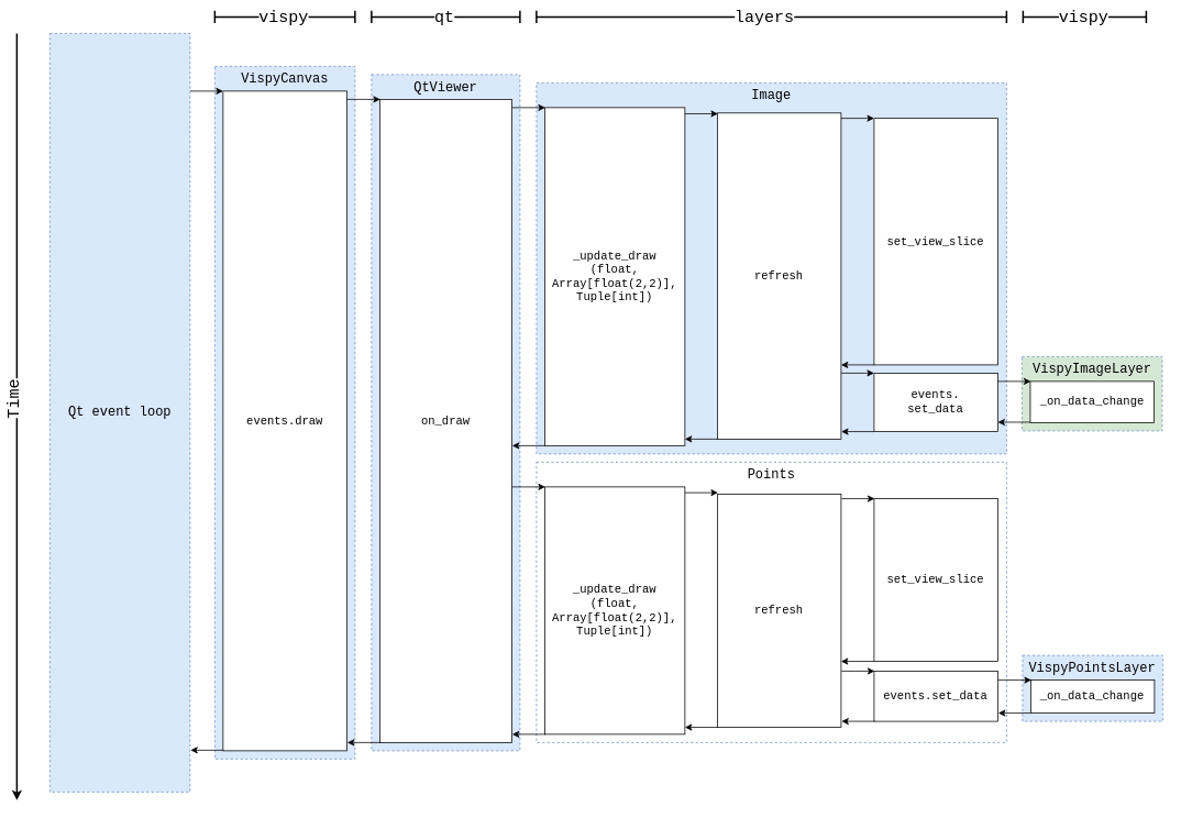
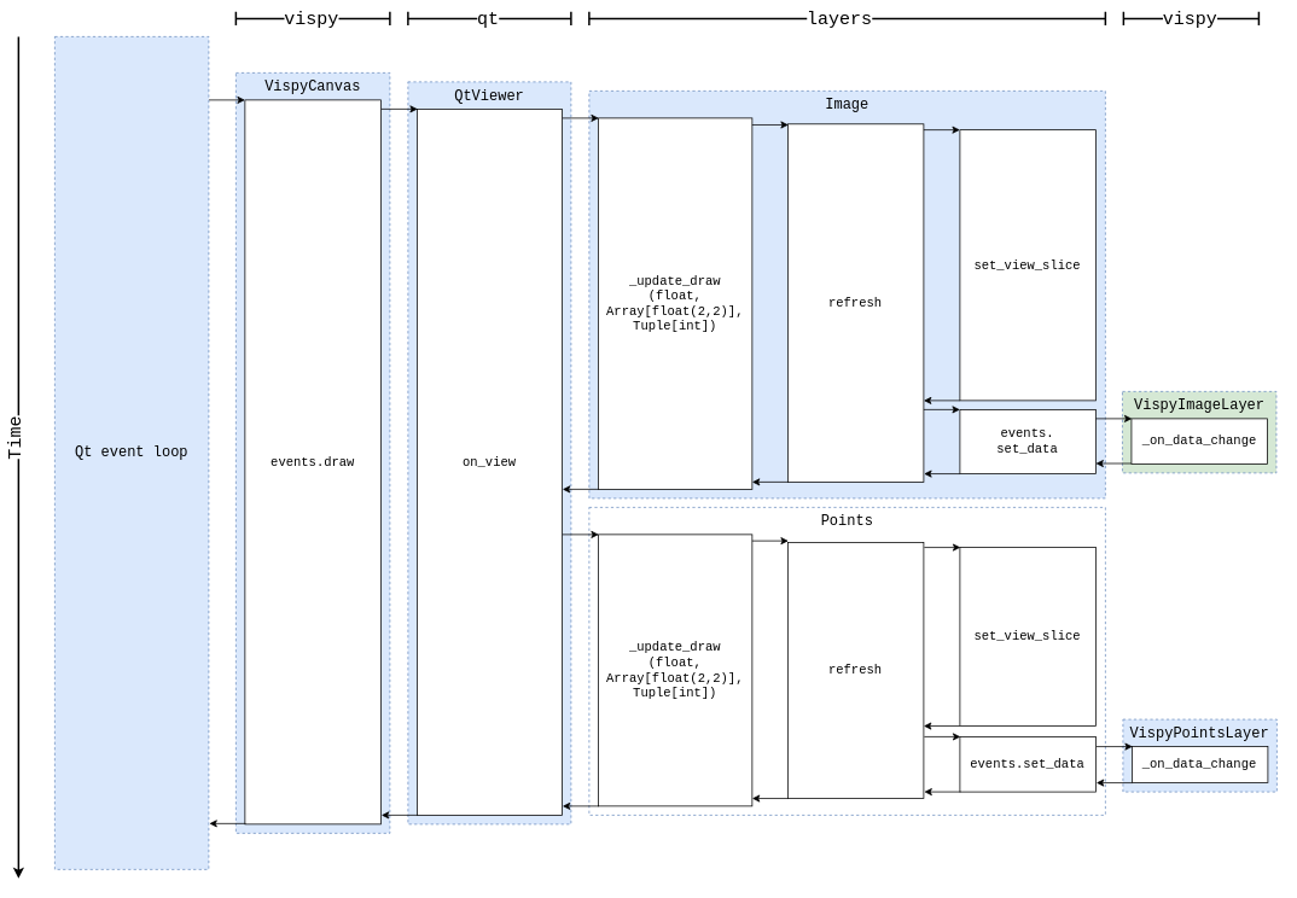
  <mxCell id="0" />
  <mxCell id="1" parent="0" />
  <mxCell id="2" value="VispyPointsLayer" style="rounded=0;whiteSpace=wrap;html=1;verticalAlign=top;align=center;spacingLeft=0;spacingTop=0;dashed=1;fillColor=#dae8fc;strokeColor=#6c8ebf;fontSize=16;fontFamily=Courier New;" parent="1" vertex="1"><mxGeometry x="1239.38" y="794.29" width="170" height="80" as="geometry" /></mxCell>
  <mxCell id="3" value="VispyImageLayer" style="rounded=0;whiteSpace=wrap;html=1;verticalAlign=top;align=center;spacingLeft=0;spacingTop=0;dashed=1;fillColor=#d5e8d4;strokeColor=#6c8ebf;fontSize=16;fontFamily=Courier New;" parent="1" vertex="1"><mxGeometry x="1238.76" y="432.02" width="170" height="90" as="geometry" /></mxCell>
  <mxCell id="4" value="QtViewer" style="rounded=0;whiteSpace=wrap;html=1;verticalAlign=top;align=center;spacingLeft=0;spacingTop=0;dashed=1;fillColor=#dae8fc;strokeColor=#6c8ebf;fontSize=16;fontFamily=Courier New;" parent="1" vertex="1"><mxGeometry x="450" y="90" width="180" height="820" as="geometry" /></mxCell>
- <mxCell id="5" value="on_draw" style="rounded=0;whiteSpace=wrap;html=1;fontSize=14;fontFamily=Courier New;" parent="1" vertex="1"><mxGeometry x="460" y="120" width="160" height="780" as="geometry" /></mxCell>
+ <mxCell id="5" value="on_view" style="rounded=0;whiteSpace=wrap;html=1;fontSize=14;fontFamily=Courier New;" parent="1" vertex="1"><mxGeometry x="460" y="120" width="160" height="780" as="geometry" /></mxCell>
  <mxCell id="6" value="VispyCanvas" style="rounded=0;whiteSpace=wrap;html=1;verticalAlign=top;align=center;spacingLeft=0;spacingTop=0;dashed=1;fillColor=#dae8fc;strokeColor=#6c8ebf;fontSize=16;fontFamily=Courier New;" parent="1" vertex="1"><mxGeometry x="260" y="80" width="170" height="840" as="geometry" /></mxCell>
  <mxCell id="7" value="events.draw" style="rounded=0;whiteSpace=wrap;html=1;fontSize=14;fontFamily=Courier New;" parent="1" vertex="1"><mxGeometry x="270" y="110" width="150" height="800" as="geometry" /></mxCell>
  <mxCell id="8" value="Image" style="rounded=0;whiteSpace=wrap;html=1;verticalAlign=top;align=center;spacingLeft=0;spacingTop=0;dashed=1;fillColor=#dae8fc;strokeColor=#6c8ebf;fontSize=16;fontFamily=Courier New;" parent="1" vertex="1"><mxGeometry x="650" y="100" width="570" height="450" as="geometry" /></mxCell>
  <mxCell id="9" value="_update_draw&lt;br style=&quot;font-size: 14px;&quot;&gt;(float, Array[float(2,2)], Tuple[int])" style="rounded=0;whiteSpace=wrap;html=1;fontSize=14;fontFamily=Courier New;" parent="1" vertex="1"><mxGeometry x="660" y="130" width="170" height="410" as="geometry" /></mxCell>
  <mxCell id="10" value="refresh" style="rounded=0;whiteSpace=wrap;html=1;fontSize=14;fontFamily=Courier New;" parent="1" vertex="1"><mxGeometry x="869.38" y="136.56" width="150" height="395.46" as="geometry" /></mxCell>
  <mxCell id="11" value="set_view_slice" style="rounded=0;whiteSpace=wrap;html=1;fontSize=14;fontFamily=Courier New;" parent="1" vertex="1"><mxGeometry x="1059.38" y="143.02" width="150" height="299" as="geometry" /></mxCell>
  <mxCell id="12" value="events.&lt;br style=&quot;font-size: 14px;&quot;&gt;set_data" style="rounded=0;whiteSpace=wrap;html=1;fontSize=14;fontFamily=Courier New;" parent="1" vertex="1"><mxGeometry x="1059.38" y="452.02" width="150" height="70.91" as="geometry" /></mxCell>
  <mxCell id="13" value="" style="endArrow=classic;html=1;rounded=0;fontFamily=Courier New;" parent="1" edge="1"><mxGeometry width="50" height="50" relative="1" as="geometry"><mxPoint x="230" y="110" as="sourcePoint" /><mxPoint x="270" y="110" as="targetPoint" /></mxGeometry></mxCell>
  <mxCell id="14" value="" style="endArrow=classic;html=1;rounded=0;fontFamily=Courier New;" parent="1" edge="1"><mxGeometry width="50" height="50" relative="1" as="geometry"><mxPoint x="420.62" y="120" as="sourcePoint" /><mxPoint x="460.62" y="120" as="targetPoint" /></mxGeometry></mxCell>
  <mxCell id="15" value="" style="endArrow=classic;html=1;rounded=0;fontFamily=Courier New;" parent="1" edge="1"><mxGeometry width="50" height="50" relative="1" as="geometry"><mxPoint x="620.62" y="130" as="sourcePoint" /><mxPoint x="660.62" y="130" as="targetPoint" /></mxGeometry></mxCell>
  <mxCell id="16" value="" style="endArrow=classic;html=1;rounded=0;fontFamily=Courier New;" parent="1" edge="1"><mxGeometry width="50" height="50" relative="1" as="geometry"><mxPoint x="830" y="137.47" as="sourcePoint" /><mxPoint x="870" y="137.47" as="targetPoint" /></mxGeometry></mxCell>
  <mxCell id="17" value="" style="endArrow=classic;html=1;rounded=0;fontFamily=Courier New;" parent="1" edge="1"><mxGeometry width="50" height="50" relative="1" as="geometry"><mxPoint x="1209.38" y="462.02" as="sourcePoint" /><mxPoint x="1249.38" y="462.02" as="targetPoint" /></mxGeometry></mxCell>
  <mxCell id="18" value="" style="endArrow=classic;html=1;rounded=0;fontFamily=Courier New;" parent="1" edge="1"><mxGeometry width="50" height="50" relative="1" as="geometry"><mxPoint x="1249.38" y="511.52" as="sourcePoint" /><mxPoint x="1209.38" y="511.52" as="targetPoint" /></mxGeometry></mxCell>
  <mxCell id="19" value="" style="endArrow=classic;html=1;rounded=0;fontFamily=Courier New;" parent="1" edge="1"><mxGeometry width="50" height="50" relative="1" as="geometry"><mxPoint x="870" y="532.02" as="sourcePoint" /><mxPoint x="830" y="532.02" as="targetPoint" /></mxGeometry></mxCell>
  <mxCell id="20" value="" style="endArrow=classic;html=1;rounded=0;fontFamily=Courier New;" parent="1" edge="1"><mxGeometry width="50" height="50" relative="1" as="geometry"><mxPoint x="660.62" y="540" as="sourcePoint" /><mxPoint x="620.62" y="540" as="targetPoint" /></mxGeometry></mxCell>
  <mxCell id="21" value="" style="endArrow=classic;html=1;rounded=0;fontFamily=Courier New;" parent="1" edge="1"><mxGeometry width="50" height="50" relative="1" as="geometry"><mxPoint x="460.63" y="900" as="sourcePoint" /><mxPoint x="420.63" y="900" as="targetPoint" /></mxGeometry></mxCell>
  <mxCell id="22" value="" style="endArrow=classic;html=1;rounded=0;fontFamily=Courier New;" parent="1" edge="1"><mxGeometry width="50" height="50" relative="1" as="geometry"><mxPoint x="270.63" y="909.31" as="sourcePoint" /><mxPoint x="230.63" y="909.31" as="targetPoint" /></mxGeometry></mxCell>
  <mxCell id="23" value="Points" style="rounded=0;whiteSpace=wrap;html=1;verticalAlign=top;align=center;spacingLeft=0;spacingTop=0;dashed=1;fillColor=#ffffff;strokeColor=#6c8ebf;fontSize=16;fontFamily=Courier New;" parent="1" vertex="1"><mxGeometry x="650" y="560" width="570" height="340" as="geometry" /></mxCell>
  <mxCell id="24" value="&lt;div&gt;_update_draw&lt;/div&gt;&lt;div&gt;(float, Array[float(2,2)], Tuple[int])&lt;/div&gt;" style="rounded=0;whiteSpace=wrap;html=1;fontSize=14;fontFamily=Courier New;" parent="1" vertex="1"><mxGeometry x="660" y="590" width="170" height="300" as="geometry" /></mxCell>
  <mxCell id="25" value="refresh" style="rounded=0;whiteSpace=wrap;html=1;fontSize=14;fontFamily=Courier New;" parent="1" vertex="1"><mxGeometry x="869.38" y="598.83" width="150" height="282.73" as="geometry" /></mxCell>
  <mxCell id="26" value="set_view_slice" style="rounded=0;whiteSpace=wrap;html=1;fontSize=14;fontFamily=Courier New;" parent="1" vertex="1"><mxGeometry x="1059.38" y="604.29" width="150" height="197.27" as="geometry" /></mxCell>
  <mxCell id="27" value="events.set_data" style="rounded=0;whiteSpace=wrap;html=1;fontSize=14;fontFamily=Courier New;" parent="1" vertex="1"><mxGeometry x="1059.38" y="813.38" width="150" height="60.91" as="geometry" /></mxCell>
  <mxCell id="28" value="" style="endArrow=classic;html=1;rounded=0;fontFamily=Courier New;" parent="1" edge="1"><mxGeometry width="50" height="50" relative="1" as="geometry"><mxPoint x="830" y="597.01" as="sourcePoint" /><mxPoint x="870" y="597.01" as="targetPoint" /></mxGeometry></mxCell>
  <mxCell id="29" value="" style="endArrow=classic;html=1;rounded=0;fontFamily=Courier New;" parent="1" edge="1"><mxGeometry width="50" height="50" relative="1" as="geometry"><mxPoint x="1020" y="604.29" as="sourcePoint" /><mxPoint x="1060" y="604.29" as="targetPoint" /></mxGeometry></mxCell>
  <mxCell id="30" value="" style="endArrow=classic;html=1;rounded=0;fontFamily=Courier New;" parent="1" edge="1"><mxGeometry width="50" height="50" relative="1" as="geometry"><mxPoint x="1210" y="824.29" as="sourcePoint" /><mxPoint x="1250" y="824.29" as="targetPoint" /></mxGeometry></mxCell>
  <mxCell id="31" value="" style="endArrow=classic;html=1;rounded=0;fontFamily=Courier New;" parent="1" edge="1"><mxGeometry width="50" height="50" relative="1" as="geometry"><mxPoint x="1250" y="864.29" as="sourcePoint" /><mxPoint x="1210" y="864.29" as="targetPoint" /></mxGeometry></mxCell>
  <mxCell id="32" value="" style="endArrow=classic;html=1;rounded=0;fontFamily=Courier New;" parent="1" edge="1"><mxGeometry width="50" height="50" relative="1" as="geometry"><mxPoint x="1060" y="874.29" as="sourcePoint" /><mxPoint x="1020" y="874.29" as="targetPoint" /></mxGeometry></mxCell>
  <mxCell id="33" value="" style="endArrow=classic;html=1;rounded=0;fontFamily=Courier New;" parent="1" edge="1"><mxGeometry width="50" height="50" relative="1" as="geometry"><mxPoint x="1020" y="813.38" as="sourcePoint" /><mxPoint x="1060" y="813.38" as="targetPoint" /></mxGeometry></mxCell>
  <mxCell id="34" value="" style="endArrow=classic;html=1;rounded=0;fontFamily=Courier New;" parent="1" edge="1"><mxGeometry width="50" height="50" relative="1" as="geometry"><mxPoint x="870" y="881.56" as="sourcePoint" /><mxPoint x="830" y="881.56" as="targetPoint" /></mxGeometry></mxCell>
  <mxCell id="35" value="" style="endArrow=classic;html=1;rounded=0;fontFamily=Courier New;" parent="1" edge="1"><mxGeometry width="50" height="50" relative="1" as="geometry"><mxPoint x="1059.38" y="801.56" as="sourcePoint" /><mxPoint x="1019.38" y="801.56" as="targetPoint" /></mxGeometry></mxCell>
  <mxCell id="36" value="" style="endArrow=classic;html=1;rounded=0;fontFamily=Courier New;" parent="1" edge="1"><mxGeometry width="50" height="50" relative="1" as="geometry"><mxPoint x="660.62" y="890" as="sourcePoint" /><mxPoint x="620.62" y="890" as="targetPoint" /></mxGeometry></mxCell>
  <mxCell id="37" value="" style="endArrow=classic;html=1;rounded=0;fontFamily=Courier New;" parent="1" edge="1"><mxGeometry width="50" height="50" relative="1" as="geometry"><mxPoint x="620.62" y="590" as="sourcePoint" /><mxPoint x="660.62" y="590" as="targetPoint" /></mxGeometry></mxCell>
  <mxCell id="38" value="_on_data_change" style="rounded=0;whiteSpace=wrap;html=1;fontSize=14;fontFamily=Courier New;" parent="1" vertex="1"><mxGeometry x="1248.76" y="462.02" width="150" height="50" as="geometry" /></mxCell>
  <mxCell id="39" value="_on_data_change" style="rounded=0;whiteSpace=wrap;html=1;fontSize=14;fontFamily=Courier New;" parent="1" vertex="1"><mxGeometry x="1249.38" y="824.29" width="150" height="40" as="geometry" /></mxCell>
  <mxCell id="40" value="" style="endArrow=classic;html=1;rounded=0;fontSize=20;strokeWidth=2;fontFamily=Courier New;" parent="1" edge="1"><mxGeometry width="50" height="50" relative="1" as="geometry"><mxPoint x="20" y="40" as="sourcePoint" /><mxPoint x="20" y="970" as="targetPoint" /></mxGeometry></mxCell>
  <mxCell id="41" value="Time" style="edgeLabel;html=1;align=center;verticalAlign=middle;resizable=0;points=[];fontSize=20;horizontal=0;fontFamily=Courier New;" parent="40" vertex="1" connectable="0"><mxGeometry x="-0.044" y="-5" relative="1" as="geometry"><mxPoint as="offset" /></mxGeometry></mxCell>
  <mxCell id="42" value="Qt event loop" style="rounded=0;whiteSpace=wrap;html=1;verticalAlign=middle;align=center;spacingLeft=0;spacingTop=0;dashed=1;fillColor=#dae8fc;strokeColor=#6c8ebf;fontSize=16;horizontal=1;fontFamily=Courier New;" parent="1" vertex="1"><mxGeometry x="60" y="40" width="170" height="920" as="geometry" /></mxCell>
  <mxCell id="43" value="" style="endArrow=baseDash;html=1;rounded=0;fontSize=20;strokeWidth=2;endFill=0;startArrow=baseDash;startFill=0;endSize=12;startSize=12;fontFamily=Courier New;" parent="1" edge="1"><mxGeometry width="50" height="50" relative="1" as="geometry"><mxPoint x="260" y="20" as="sourcePoint" /><mxPoint x="430" y="20" as="targetPoint" /></mxGeometry></mxCell>
  <mxCell id="44" value="vispy" style="edgeLabel;html=1;align=center;verticalAlign=middle;resizable=0;points=[];fontSize=20;fontFamily=Courier New;" parent="43" vertex="1" connectable="0"><mxGeometry x="-0.036" y="1" relative="1" as="geometry"><mxPoint as="offset" /></mxGeometry></mxCell>
  <mxCell id="45" value="" style="endArrow=baseDash;html=1;rounded=0;fontSize=20;strokeWidth=2;endFill=0;startArrow=baseDash;startFill=0;endSize=12;startSize=12;fontFamily=Courier New;" parent="1" edge="1"><mxGeometry width="50" height="50" relative="1" as="geometry"><mxPoint x="650" y="20" as="sourcePoint" /><mxPoint x="1220" y="20" as="targetPoint" /></mxGeometry></mxCell>
  <mxCell id="46" value="&lt;font style=&quot;font-size: 20px;&quot;&gt;layers&lt;/font&gt;" style="edgeLabel;html=1;align=center;verticalAlign=middle;resizable=0;points=[];fontSize=20;fontFamily=Courier New;" parent="45" vertex="1" connectable="0"><mxGeometry x="-0.036" y="1" relative="1" as="geometry"><mxPoint as="offset" /></mxGeometry></mxCell>
  <mxCell id="47" value="" style="endArrow=baseDash;html=1;rounded=0;fontSize=20;strokeWidth=2;endFill=0;startArrow=baseDash;startFill=0;endSize=12;startSize=12;fontFamily=Courier New;" parent="1" edge="1"><mxGeometry width="50" height="50" relative="1" as="geometry"><mxPoint x="1240" y="20" as="sourcePoint" /><mxPoint x="1389.38" y="20" as="targetPoint" /></mxGeometry></mxCell>
  <mxCell id="48" value="vispy" style="edgeLabel;html=1;align=center;verticalAlign=middle;resizable=0;points=[];fontSize=20;fontFamily=Courier New;" parent="47" vertex="1" connectable="0"><mxGeometry x="-0.036" y="1" relative="1" as="geometry"><mxPoint as="offset" /></mxGeometry></mxCell>
  <mxCell id="49" value="" style="endArrow=classic;html=1;rounded=0;fontFamily=Courier New;" parent="1" edge="1"><mxGeometry width="50" height="50" relative="1" as="geometry"><mxPoint x="1019.38" y="143.02" as="sourcePoint" /><mxPoint x="1059.38" y="143.02" as="targetPoint" /></mxGeometry></mxCell>
  <mxCell id="50" value="" style="endArrow=classic;html=1;rounded=0;fontFamily=Courier New;" parent="1" edge="1"><mxGeometry width="50" height="50" relative="1" as="geometry"><mxPoint x="1059.38" y="442.02" as="sourcePoint" /><mxPoint x="1019.38" y="442.02" as="targetPoint" /></mxGeometry></mxCell>
  <mxCell id="51" value="" style="endArrow=classic;html=1;rounded=0;fontFamily=Courier New;" parent="1" edge="1"><mxGeometry width="50" height="50" relative="1" as="geometry"><mxPoint x="1059.69" y="522.93" as="sourcePoint" /><mxPoint x="1019.69" y="522.93" as="targetPoint" /></mxGeometry></mxCell>
  <mxCell id="52" value="" style="endArrow=classic;html=1;rounded=0;fontFamily=Courier New;" parent="1" edge="1"><mxGeometry width="50" height="50" relative="1" as="geometry"><mxPoint x="1019.38" y="452.02" as="sourcePoint" /><mxPoint x="1059.38" y="452.02" as="targetPoint" /></mxGeometry></mxCell>
  <mxCell id="53" value="" style="endArrow=baseDash;html=1;rounded=0;fontSize=20;strokeWidth=2;endFill=0;startArrow=baseDash;startFill=0;endSize=12;startSize=12;fontFamily=Courier New;" parent="1" edge="1"><mxGeometry width="50" height="50" relative="1" as="geometry"><mxPoint x="450" y="20" as="sourcePoint" /><mxPoint x="630" y="20" as="targetPoint" /></mxGeometry></mxCell>
  <mxCell id="54" value="qt" style="edgeLabel;html=1;align=center;verticalAlign=middle;resizable=0;points=[];fontSize=20;fontFamily=Courier New;" parent="53" vertex="1" connectable="0"><mxGeometry x="-0.036" y="1" relative="1" as="geometry"><mxPoint as="offset" /></mxGeometry></mxCell>
